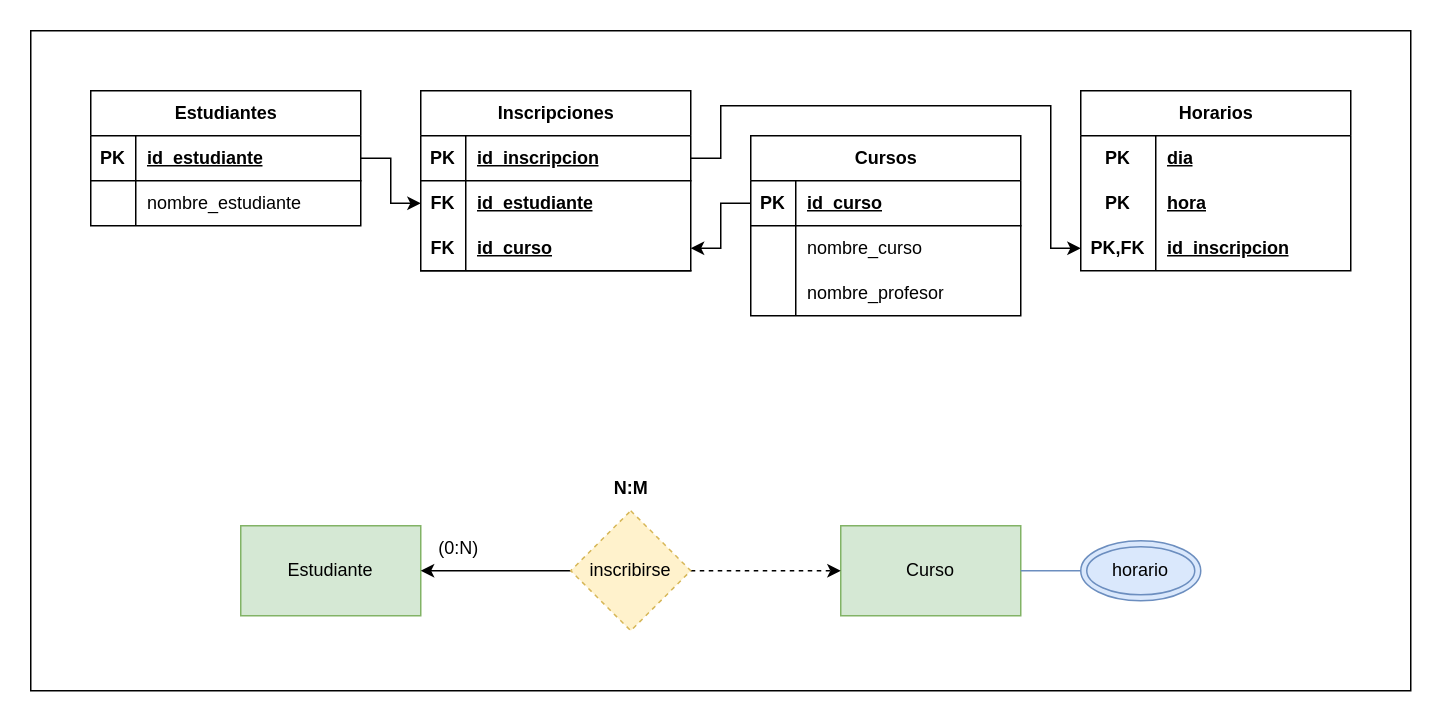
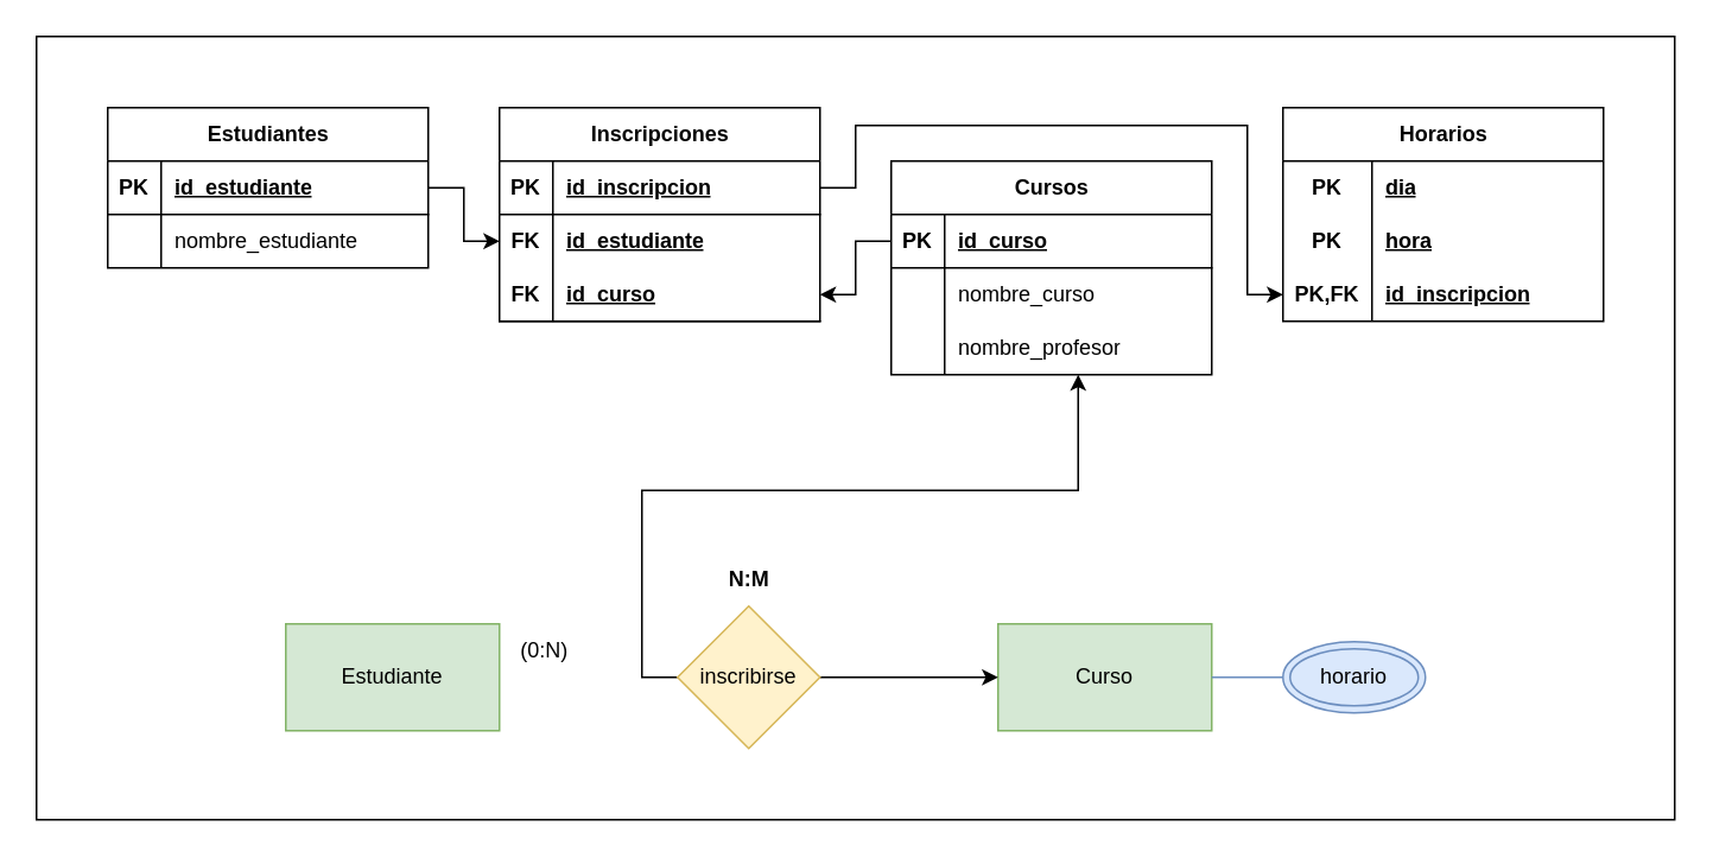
  <mxCell id="0" />
  <mxCell id="1" parent="0" />
  <mxCell id="2" value="" style="group" vertex="1" connectable="0" parent="1"><mxGeometry width="920" height="440" as="geometry" x="20" y="20" /></mxCell>
  <mxCell id="3" value="" style="rounded=0;whiteSpace=wrap;html=1;" vertex="1" parent="2"><mxGeometry width="920" height="440" as="geometry" /></mxCell>
  <mxCell id="4" value="Estudiante" style="rounded=0;whiteSpace=wrap;html=1;fillColor=#d5e8d4;strokeColor=#82b366;" vertex="1" parent="2"><mxGeometry x="140" y="330" width="120" height="60" as="geometry" /></mxCell>
  <mxCell id="5" value="Curso" style="rounded=0;whiteSpace=wrap;html=1;fillColor=#d5e8d4;strokeColor=#82b366;" vertex="1" parent="2"><mxGeometry x="540" y="330" width="120" height="60" as="geometry" /></mxCell>
- <mxCell id="6" style="edgeStyle=orthogonalEdgeStyle;rounded=0;orthogonalLoop=1;jettySize=auto;html=1;exitX=1;exitY=0.5;exitDx=0;exitDy=0;entryX=0;entryY=0.5;entryDx=0;entryDy=0;dashed=1;" edge="1" parent="2" source="8" target="5"><mxGeometry relative="1" as="geometry" /></mxCell>
- <mxCell id="7" style="edgeStyle=orthogonalEdgeStyle;rounded=0;orthogonalLoop=1;jettySize=auto;html=1;exitX=0;exitY=0.5;exitDx=0;exitDy=0;entryX=1;entryY=0.5;entryDx=0;entryDy=0;" edge="1" parent="2" source="8" target="4"><mxGeometry relative="1" as="geometry" /></mxCell>
- <mxCell id="8" value="inscribirse" style="rhombus;whiteSpace=wrap;html=1;fillColor=#fff2cc;strokeColor=#d6b656;dashed=1;" vertex="1" parent="2"><mxGeometry x="360" y="320" width="80" height="80" as="geometry" /></mxCell>
+ <mxCell id="6" style="edgeStyle=orthogonalEdgeStyle;rounded=0;orthogonalLoop=1;jettySize=auto;html=1;exitX=1;exitY=0.5;exitDx=0;exitDy=0;entryX=0;entryY=0.5;entryDx=0;entryDy=0;" edge="1" parent="2" source="8" target="5"><mxGeometry relative="1" as="geometry" /></mxCell>
+ <mxCell id="7" style="edgeStyle=orthogonalEdgeStyle;rounded=0;orthogonalLoop=1;jettySize=auto;html=1;exitX=0;exitY=0.5;exitDx=0;exitDy=0;" edge="1" parent="2" source="8" target="39"><mxGeometry relative="1" as="geometry" /></mxCell>
+ <mxCell id="8" value="inscribirse" style="rhombus;whiteSpace=wrap;html=1;fillColor=#fff2cc;strokeColor=#d6b656;" vertex="1" parent="2"><mxGeometry x="360" y="320" width="80" height="80" as="geometry" /></mxCell>
  <mxCell id="9" value="(0:N)" style="text;html=1;align=center;verticalAlign=middle;resizable=0;points=[];autosize=1;strokeColor=none;fillColor=none;" vertex="1" parent="2"><mxGeometry x="260" y="330" width="50" height="30" as="geometry" /></mxCell>
  <mxCell id="10" value="N:M" style="text;html=1;align=center;verticalAlign=middle;resizable=0;points=[];autosize=1;strokeColor=none;fillColor=none;fontStyle=1" vertex="1" parent="2"><mxGeometry x="375" y="290" width="50" height="30" as="geometry" /></mxCell>
  <mxCell id="11" style="edgeStyle=orthogonalEdgeStyle;rounded=0;orthogonalLoop=1;jettySize=auto;html=1;exitX=0;exitY=0.5;exitDx=0;exitDy=0;entryX=1;entryY=0.5;entryDx=0;entryDy=0;fillColor=#dae8fc;strokeColor=#6c8ebf;endArrow=none;startFill=0;" edge="1" parent="2" source="12" target="5"><mxGeometry relative="1" as="geometry" /></mxCell>
  <mxCell id="12" value="horario" style="ellipse;shape=doubleEllipse;whiteSpace=wrap;html=1;fillColor=#dae8fc;strokeColor=#6c8ebf;" vertex="1" parent="2"><mxGeometry x="700" y="340" width="80" height="40" as="geometry" /></mxCell>
  <mxCell id="13" value="Estudiantes" style="shape=table;startSize=30;container=1;collapsible=1;childLayout=tableLayout;fixedRows=1;rowLines=0;fontStyle=1;align=center;resizeLast=1;html=1;" vertex="1" parent="2"><mxGeometry x="40" y="40" width="180" height="90" as="geometry" /></mxCell>
  <mxCell id="14" value="" style="shape=tableRow;horizontal=0;startSize=0;swimlaneHead=0;swimlaneBody=0;fillColor=none;collapsible=0;dropTarget=0;points=[[0,0.5],[1,0.5]];portConstraint=eastwest;top=0;left=0;right=0;bottom=1;" vertex="1" parent="13"><mxGeometry y="30" width="180" height="30" as="geometry" /></mxCell>
  <mxCell id="15" value="PK" style="shape=partialRectangle;connectable=0;fillColor=none;top=0;left=0;bottom=0;right=0;fontStyle=1;overflow=hidden;whiteSpace=wrap;html=1;" vertex="1" parent="14"><mxGeometry width="30" height="30" as="geometry"><mxRectangle width="30" height="30" as="alternateBounds" /></mxGeometry></mxCell>
  <mxCell id="16" value="id_estudiante" style="shape=partialRectangle;connectable=0;fillColor=none;top=0;left=0;bottom=0;right=0;align=left;spacingLeft=6;fontStyle=5;overflow=hidden;whiteSpace=wrap;html=1;" vertex="1" parent="14"><mxGeometry x="30" width="150" height="30" as="geometry"><mxRectangle width="150" height="30" as="alternateBounds" /></mxGeometry></mxCell>
  <mxCell id="17" value="" style="shape=tableRow;horizontal=0;startSize=0;swimlaneHead=0;swimlaneBody=0;fillColor=none;collapsible=0;dropTarget=0;points=[[0,0.5],[1,0.5]];portConstraint=eastwest;top=0;left=0;right=0;bottom=0;" vertex="1" parent="13"><mxGeometry y="60" width="180" height="30" as="geometry" /></mxCell>
  <mxCell id="18" value="" style="shape=partialRectangle;connectable=0;fillColor=none;top=0;left=0;bottom=0;right=0;editable=1;overflow=hidden;whiteSpace=wrap;html=1;" vertex="1" parent="17"><mxGeometry width="30" height="30" as="geometry"><mxRectangle width="30" height="30" as="alternateBounds" /></mxGeometry></mxCell>
  <mxCell id="19" value="nombre_estudiante" style="shape=partialRectangle;connectable=0;fillColor=none;top=0;left=0;bottom=0;right=0;align=left;spacingLeft=6;overflow=hidden;whiteSpace=wrap;html=1;" vertex="1" parent="17"><mxGeometry x="30" width="150" height="30" as="geometry"><mxRectangle width="150" height="30" as="alternateBounds" /></mxGeometry></mxCell>
  <mxCell id="20" value="Inscripciones" style="shape=table;startSize=30;container=1;collapsible=1;childLayout=tableLayout;fixedRows=1;rowLines=0;fontStyle=1;align=center;resizeLast=1;html=1;" vertex="1" parent="2"><mxGeometry x="260" y="40" width="180" height="120" as="geometry" /></mxCell>
  <mxCell id="21" value="" style="shape=tableRow;horizontal=0;startSize=0;swimlaneHead=0;swimlaneBody=0;fillColor=none;collapsible=0;dropTarget=0;points=[[0,0.5],[1,0.5]];portConstraint=eastwest;top=0;left=0;right=0;bottom=1;" vertex="1" parent="20"><mxGeometry y="30" width="180" height="30" as="geometry" /></mxCell>
  <mxCell id="22" value="PK" style="shape=partialRectangle;connectable=0;fillColor=none;top=0;left=0;bottom=0;right=0;fontStyle=1;overflow=hidden;whiteSpace=wrap;html=1;" vertex="1" parent="21"><mxGeometry width="30" height="30" as="geometry"><mxRectangle width="30" height="30" as="alternateBounds" /></mxGeometry></mxCell>
  <mxCell id="23" value="id_inscripcion" style="shape=partialRectangle;connectable=0;fillColor=none;top=0;left=0;bottom=0;right=0;align=left;spacingLeft=6;fontStyle=5;overflow=hidden;whiteSpace=wrap;html=1;" vertex="1" parent="21"><mxGeometry x="30" width="150" height="30" as="geometry"><mxRectangle width="150" height="30" as="alternateBounds" /></mxGeometry></mxCell>
  <mxCell id="24" value="" style="shape=tableRow;horizontal=0;startSize=0;swimlaneHead=0;swimlaneBody=0;fillColor=none;collapsible=0;dropTarget=0;points=[[0,0.5],[1,0.5]];portConstraint=eastwest;top=0;left=0;right=0;bottom=0;" vertex="1" parent="20"><mxGeometry y="60" width="180" height="30" as="geometry" /></mxCell>
  <mxCell id="25" value="FK" style="shape=partialRectangle;connectable=0;fillColor=none;top=0;left=0;bottom=0;right=0;fontStyle=1;overflow=hidden;whiteSpace=wrap;html=1;" vertex="1" parent="24"><mxGeometry width="30" height="30" as="geometry"><mxRectangle width="30" height="30" as="alternateBounds" /></mxGeometry></mxCell>
  <mxCell id="26" value="id_estudiante" style="shape=partialRectangle;connectable=0;fillColor=none;top=0;left=0;bottom=0;right=0;align=left;spacingLeft=6;fontStyle=5;overflow=hidden;whiteSpace=wrap;html=1;" vertex="1" parent="24"><mxGeometry x="30" width="150" height="30" as="geometry"><mxRectangle width="150" height="30" as="alternateBounds" /></mxGeometry></mxCell>
  <mxCell id="27" value="" style="shape=tableRow;horizontal=0;startSize=0;swimlaneHead=0;swimlaneBody=0;fillColor=none;collapsible=0;dropTarget=0;points=[[0,0.5],[1,0.5]];portConstraint=eastwest;top=0;left=0;right=0;bottom=1;" vertex="1" parent="20"><mxGeometry y="90" width="180" height="30" as="geometry" /></mxCell>
  <mxCell id="28" value="FK" style="shape=partialRectangle;connectable=0;fillColor=none;top=0;left=0;bottom=0;right=0;fontStyle=1;overflow=hidden;whiteSpace=wrap;html=1;" vertex="1" parent="27"><mxGeometry width="30" height="30" as="geometry"><mxRectangle width="30" height="30" as="alternateBounds" /></mxGeometry></mxCell>
  <mxCell id="29" value="id_curso" style="shape=partialRectangle;connectable=0;fillColor=none;top=0;left=0;bottom=0;right=0;align=left;spacingLeft=6;fontStyle=5;overflow=hidden;whiteSpace=wrap;html=1;" vertex="1" parent="27"><mxGeometry x="30" width="150" height="30" as="geometry"><mxRectangle width="150" height="30" as="alternateBounds" /></mxGeometry></mxCell>
  <mxCell id="30" value="Cursos" style="shape=table;startSize=30;container=1;collapsible=1;childLayout=tableLayout;fixedRows=1;rowLines=0;fontStyle=1;align=center;resizeLast=1;html=1;" vertex="1" parent="2"><mxGeometry x="480" y="70" width="180" height="120" as="geometry" /></mxCell>
  <mxCell id="31" value="" style="shape=tableRow;horizontal=0;startSize=0;swimlaneHead=0;swimlaneBody=0;fillColor=none;collapsible=0;dropTarget=0;points=[[0,0.5],[1,0.5]];portConstraint=eastwest;top=0;left=0;right=0;bottom=1;" vertex="1" parent="30"><mxGeometry y="30" width="180" height="30" as="geometry" /></mxCell>
  <mxCell id="32" value="PK" style="shape=partialRectangle;connectable=0;fillColor=none;top=0;left=0;bottom=0;right=0;fontStyle=1;overflow=hidden;whiteSpace=wrap;html=1;" vertex="1" parent="31"><mxGeometry width="30" height="30" as="geometry"><mxRectangle width="30" height="30" as="alternateBounds" /></mxGeometry></mxCell>
  <mxCell id="33" value="id_curso" style="shape=partialRectangle;connectable=0;fillColor=none;top=0;left=0;bottom=0;right=0;align=left;spacingLeft=6;fontStyle=5;overflow=hidden;whiteSpace=wrap;html=1;" vertex="1" parent="31"><mxGeometry x="30" width="150" height="30" as="geometry"><mxRectangle width="150" height="30" as="alternateBounds" /></mxGeometry></mxCell>
  <mxCell id="34" value="" style="shape=tableRow;horizontal=0;startSize=0;swimlaneHead=0;swimlaneBody=0;fillColor=none;collapsible=0;dropTarget=0;points=[[0,0.5],[1,0.5]];portConstraint=eastwest;top=0;left=0;right=0;bottom=0;" vertex="1" parent="30"><mxGeometry y="60" width="180" height="30" as="geometry" /></mxCell>
  <mxCell id="35" value="" style="shape=partialRectangle;connectable=0;fillColor=none;top=0;left=0;bottom=0;right=0;editable=1;overflow=hidden;whiteSpace=wrap;html=1;" vertex="1" parent="34"><mxGeometry width="30" height="30" as="geometry"><mxRectangle width="30" height="30" as="alternateBounds" /></mxGeometry></mxCell>
  <mxCell id="36" value="nombre_curso" style="shape=partialRectangle;connectable=0;fillColor=none;top=0;left=0;bottom=0;right=0;align=left;spacingLeft=6;overflow=hidden;whiteSpace=wrap;html=1;" vertex="1" parent="34"><mxGeometry x="30" width="150" height="30" as="geometry"><mxRectangle width="150" height="30" as="alternateBounds" /></mxGeometry></mxCell>
  <mxCell id="37" value="" style="shape=tableRow;horizontal=0;startSize=0;swimlaneHead=0;swimlaneBody=0;fillColor=none;collapsible=0;dropTarget=0;points=[[0,0.5],[1,0.5]];portConstraint=eastwest;top=0;left=0;right=0;bottom=0;" vertex="1" parent="30"><mxGeometry y="90" width="180" height="30" as="geometry" /></mxCell>
  <mxCell id="38" value="" style="shape=partialRectangle;connectable=0;fillColor=none;top=0;left=0;bottom=0;right=0;editable=1;overflow=hidden;whiteSpace=wrap;html=1;" vertex="1" parent="37"><mxGeometry width="30" height="30" as="geometry"><mxRectangle width="30" height="30" as="alternateBounds" /></mxGeometry></mxCell>
  <mxCell id="39" value="nombre_profesor" style="shape=partialRectangle;connectable=0;fillColor=none;top=0;left=0;bottom=0;right=0;align=left;spacingLeft=6;overflow=hidden;whiteSpace=wrap;html=1;" vertex="1" parent="37"><mxGeometry x="30" width="150" height="30" as="geometry"><mxRectangle width="150" height="30" as="alternateBounds" /></mxGeometry></mxCell>
  <mxCell id="40" value="Horarios" style="shape=table;startSize=30;container=1;collapsible=1;childLayout=tableLayout;fixedRows=1;rowLines=0;fontStyle=1;align=center;resizeLast=1;html=1;" vertex="1" parent="2"><mxGeometry x="700" y="40" width="180" height="120" as="geometry" /></mxCell>
  <mxCell id="41" value="" style="shape=tableRow;horizontal=0;startSize=0;swimlaneHead=0;swimlaneBody=0;fillColor=none;collapsible=0;dropTarget=0;points=[[0,0.5],[1,0.5]];portConstraint=eastwest;top=0;left=0;right=0;bottom=0;" vertex="1" parent="40"><mxGeometry y="30" width="180" height="30" as="geometry" /></mxCell>
  <mxCell id="42" value="PK" style="shape=partialRectangle;connectable=0;fillColor=none;top=0;left=0;bottom=0;right=0;fontStyle=1;overflow=hidden;whiteSpace=wrap;html=1;" vertex="1" parent="41"><mxGeometry width="50" height="30" as="geometry"><mxRectangle width="50" height="30" as="alternateBounds" /></mxGeometry></mxCell>
  <mxCell id="43" value="dia" style="shape=partialRectangle;connectable=0;fillColor=none;top=0;left=0;bottom=0;right=0;align=left;spacingLeft=6;fontStyle=5;overflow=hidden;whiteSpace=wrap;html=1;" vertex="1" parent="41"><mxGeometry x="50" width="130" height="30" as="geometry"><mxRectangle width="130" height="30" as="alternateBounds" /></mxGeometry></mxCell>
  <mxCell id="44" value="" style="shape=tableRow;horizontal=0;startSize=0;swimlaneHead=0;swimlaneBody=0;fillColor=none;collapsible=0;dropTarget=0;points=[[0,0.5],[1,0.5]];portConstraint=eastwest;top=0;left=0;right=0;bottom=0;" vertex="1" parent="40"><mxGeometry y="60" width="180" height="30" as="geometry" /></mxCell>
  <mxCell id="45" value="PK" style="shape=partialRectangle;connectable=0;fillColor=none;top=0;left=0;bottom=0;right=0;fontStyle=1;overflow=hidden;whiteSpace=wrap;html=1;" vertex="1" parent="44"><mxGeometry width="50" height="30" as="geometry"><mxRectangle width="50" height="30" as="alternateBounds" /></mxGeometry></mxCell>
  <mxCell id="46" value="hora" style="shape=partialRectangle;connectable=0;fillColor=none;top=0;left=0;bottom=0;right=0;align=left;spacingLeft=6;fontStyle=5;overflow=hidden;whiteSpace=wrap;html=1;" vertex="1" parent="44"><mxGeometry x="50" width="130" height="30" as="geometry"><mxRectangle width="130" height="30" as="alternateBounds" /></mxGeometry></mxCell>
  <mxCell id="47" value="" style="shape=tableRow;horizontal=0;startSize=0;swimlaneHead=0;swimlaneBody=0;fillColor=none;collapsible=0;dropTarget=0;points=[[0,0.5],[1,0.5]];portConstraint=eastwest;top=0;left=0;right=0;bottom=0;" vertex="1" parent="40"><mxGeometry y="90" width="180" height="30" as="geometry" /></mxCell>
  <mxCell id="48" value="PK,FK" style="shape=partialRectangle;connectable=0;fillColor=none;top=0;left=0;bottom=0;right=0;fontStyle=1;overflow=hidden;whiteSpace=wrap;html=1;" vertex="1" parent="47"><mxGeometry width="50" height="30" as="geometry"><mxRectangle width="50" height="30" as="alternateBounds" /></mxGeometry></mxCell>
  <mxCell id="49" value="id_inscripcion" style="shape=partialRectangle;connectable=0;fillColor=none;top=0;left=0;bottom=0;right=0;align=left;spacingLeft=6;fontStyle=5;overflow=hidden;whiteSpace=wrap;html=1;" vertex="1" parent="47"><mxGeometry x="50" width="130" height="30" as="geometry"><mxRectangle width="130" height="30" as="alternateBounds" /></mxGeometry></mxCell>
  <mxCell id="50" style="edgeStyle=orthogonalEdgeStyle;rounded=0;orthogonalLoop=1;jettySize=auto;html=1;exitX=1;exitY=0.5;exitDx=0;exitDy=0;entryX=0;entryY=0.5;entryDx=0;entryDy=0;" edge="1" parent="2" source="21" target="47"><mxGeometry relative="1" as="geometry"><Array as="points"><mxPoint x="460" y="85" /><mxPoint x="460" y="50" /><mxPoint x="680" y="50" /><mxPoint x="680" y="145" /></Array></mxGeometry></mxCell>
  <mxCell id="51" style="edgeStyle=orthogonalEdgeStyle;rounded=0;orthogonalLoop=1;jettySize=auto;html=1;exitX=1;exitY=0.5;exitDx=0;exitDy=0;entryX=0;entryY=0.5;entryDx=0;entryDy=0;" edge="1" parent="2" source="14" target="24"><mxGeometry relative="1" as="geometry" /></mxCell>
  <mxCell id="52" style="edgeStyle=orthogonalEdgeStyle;rounded=0;orthogonalLoop=1;jettySize=auto;html=1;exitX=0;exitY=0.5;exitDx=0;exitDy=0;entryX=1;entryY=0.5;entryDx=0;entryDy=0;" edge="1" parent="2" source="31" target="27"><mxGeometry relative="1" as="geometry" /></mxCell>
